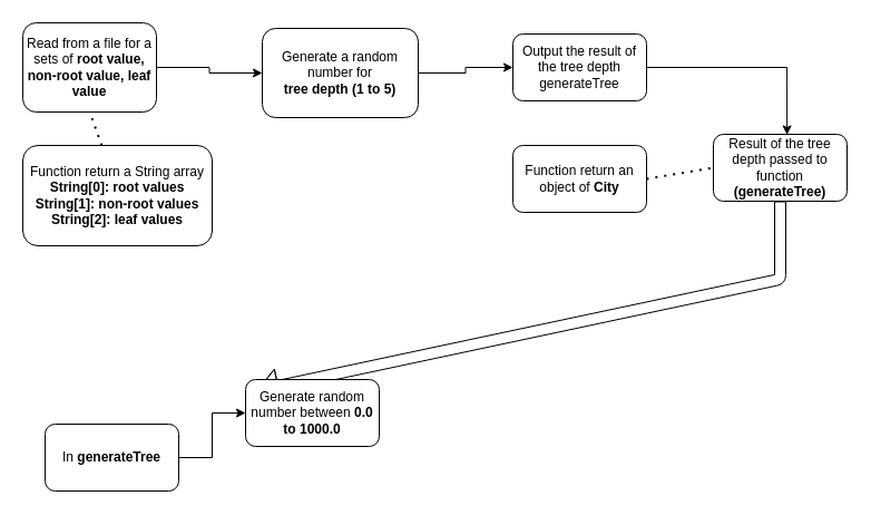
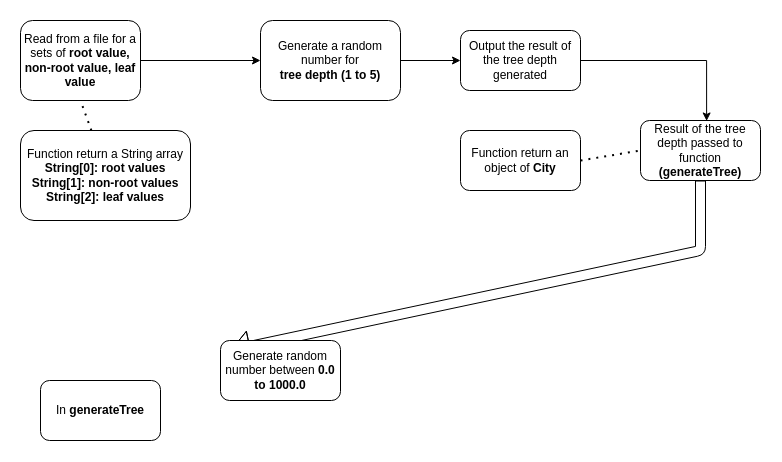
  <mxCell id="0" />
  <mxCell id="1" parent="0" />
  <mxCell id="2" style="edgeStyle=orthogonalEdgeStyle;rounded=0;orthogonalLoop=1;jettySize=auto;html=1;entryX=0;entryY=0.5;entryDx=0;entryDy=0;" edge="1" parent="1" source="3" target="9"><mxGeometry relative="1" as="geometry" /></mxCell>
- <mxCell id="3" value="Generate a random number for &lt;br&gt;&lt;b&gt;tree depth (1 to 5)&lt;/b&gt;" style="rounded=1;whiteSpace=wrap;html=1;" vertex="1" parent="1"><mxGeometry x="235" y="25" width="140" height="80" as="geometry" /></mxCell>
+ <mxCell id="3" value="Generate a random number for &lt;br&gt;&lt;b&gt;tree depth (1 to 5)&lt;/b&gt;" style="rounded=1;whiteSpace=wrap;html=1;" vertex="1" parent="1"><mxGeometry x="260" y="20" width="140" height="80" as="geometry" /></mxCell>
  <mxCell id="4" style="edgeStyle=orthogonalEdgeStyle;rounded=0;orthogonalLoop=1;jettySize=auto;html=1;" edge="1" parent="1" source="5" target="3"><mxGeometry relative="1" as="geometry" /></mxCell>
  <mxCell id="5" value="Read from a file for a sets of &lt;b&gt;root value, non-root value, leaf value&lt;/b&gt;" style="rounded=1;whiteSpace=wrap;html=1;" vertex="1" parent="1"><mxGeometry x="20" y="20" width="120" height="80" as="geometry" /></mxCell>
  <mxCell id="6" value="Function return a String array&lt;br&gt;&lt;b&gt;String[0]: root values&lt;br&gt;String[1]: non-root values&lt;br&gt;String[2]: leaf values&lt;/b&gt;" style="rounded=1;whiteSpace=wrap;html=1;" vertex="1" parent="1"><mxGeometry x="20" y="130" width="170" height="90" as="geometry" /></mxCell>
  <mxCell id="7" value="" style="endArrow=none;dashed=1;html=1;dashPattern=1 3;strokeWidth=2;entryX=0.5;entryY=1;entryDx=0;entryDy=0;exitX=0.417;exitY=0;exitDx=0;exitDy=0;exitPerimeter=0;" edge="1" parent="1" source="6" target="5"><mxGeometry width="50" height="50" relative="1" as="geometry"><mxPoint x="370" y="130" as="sourcePoint" /><mxPoint x="420" y="80" as="targetPoint" /><Array as="points" /></mxGeometry></mxCell>
  <mxCell id="8" style="edgeStyle=orthogonalEdgeStyle;rounded=0;orthogonalLoop=1;jettySize=auto;html=1;entryX=0.551;entryY=0.008;entryDx=0;entryDy=0;entryPerimeter=0;" edge="1" parent="1" source="9" target="10"><mxGeometry relative="1" as="geometry" /></mxCell>
- <mxCell id="9" value="Output the result of the tree depth generateTree" style="rounded=1;whiteSpace=wrap;html=1;" vertex="1" parent="1"><mxGeometry x="460" y="30" width="120" height="60" as="geometry" /></mxCell>
+ <mxCell id="9" value="Output the result of the tree depth generated" style="rounded=1;whiteSpace=wrap;html=1;" vertex="1" parent="1"><mxGeometry x="460" y="30" width="120" height="60" as="geometry" /></mxCell>
  <mxCell id="10" value="Result of the tree depth passed to function &lt;b&gt;(generateTree)&lt;/b&gt;" style="rounded=1;whiteSpace=wrap;html=1;" vertex="1" parent="1"><mxGeometry x="640" y="120" width="120" height="60" as="geometry" /></mxCell>
- <mxCell id="11" style="edgeStyle=orthogonalEdgeStyle;rounded=0;orthogonalLoop=1;jettySize=auto;html=1;" edge="1" parent="1" source="12" target="16"><mxGeometry relative="1" as="geometry" /></mxCell>
  <mxCell id="12" value="In &lt;b&gt;generateTree&lt;/b&gt;" style="rounded=1;whiteSpace=wrap;html=1;" vertex="1" parent="1"><mxGeometry x="40" y="380" width="120" height="60" as="geometry" /></mxCell>
  <mxCell id="13" value="Function return an object of &lt;b&gt;City&lt;/b&gt;" style="rounded=1;whiteSpace=wrap;html=1;" vertex="1" parent="1"><mxGeometry x="460" y="130" width="120" height="60" as="geometry" /></mxCell>
  <mxCell id="14" value="" style="endArrow=none;dashed=1;html=1;dashPattern=1 3;strokeWidth=2;exitX=1;exitY=0.5;exitDx=0;exitDy=0;" edge="1" parent="1" source="13"><mxGeometry width="50" height="50" relative="1" as="geometry"><mxPoint x="600" y="200" as="sourcePoint" /><mxPoint x="640" y="150" as="targetPoint" /></mxGeometry></mxCell>
  <mxCell id="15" value="" style="shape=flexArrow;endArrow=classic;html=1;" edge="1" parent="1" source="10"><mxGeometry width="50" height="50" relative="1" as="geometry"><mxPoint x="680" y="270" as="sourcePoint" /><mxPoint x="230" y="350" as="targetPoint" /><Array as="points"><mxPoint x="700" y="250" /></Array></mxGeometry></mxCell>
  <mxCell id="16" value="Generate random number between &lt;b&gt;0.0 to 1000.0&lt;/b&gt;" style="rounded=1;whiteSpace=wrap;html=1;" vertex="1" parent="1"><mxGeometry x="220" y="340" width="120" height="60" as="geometry" /></mxCell>
